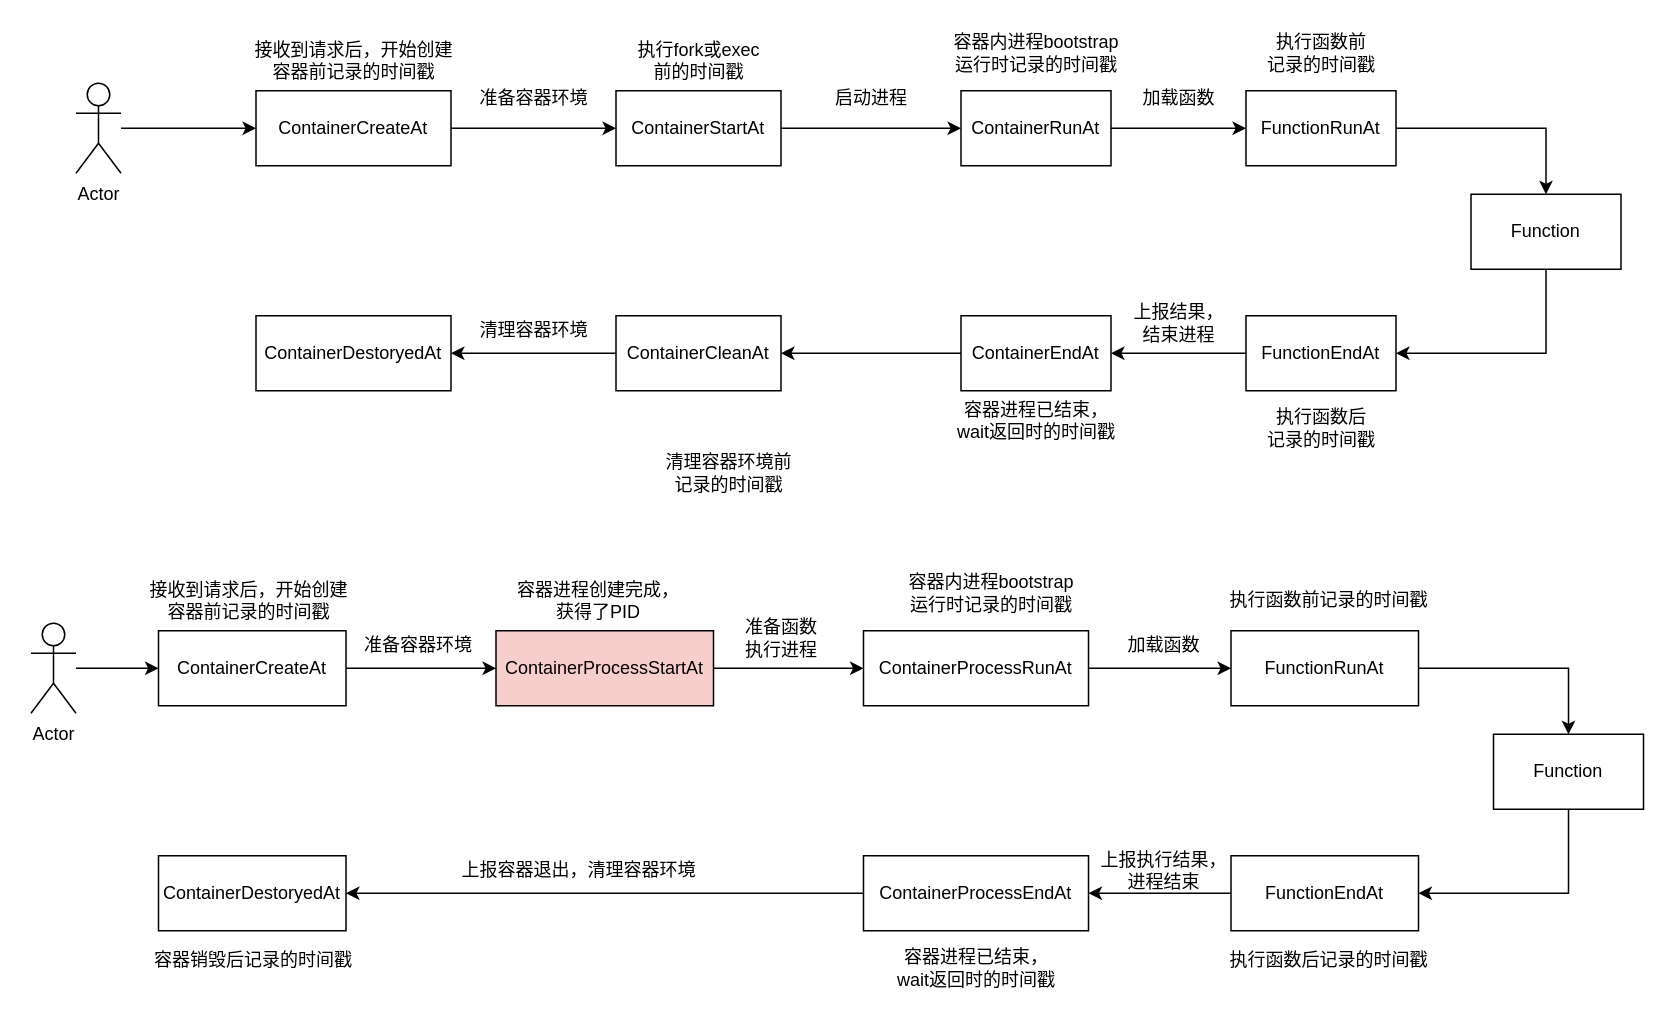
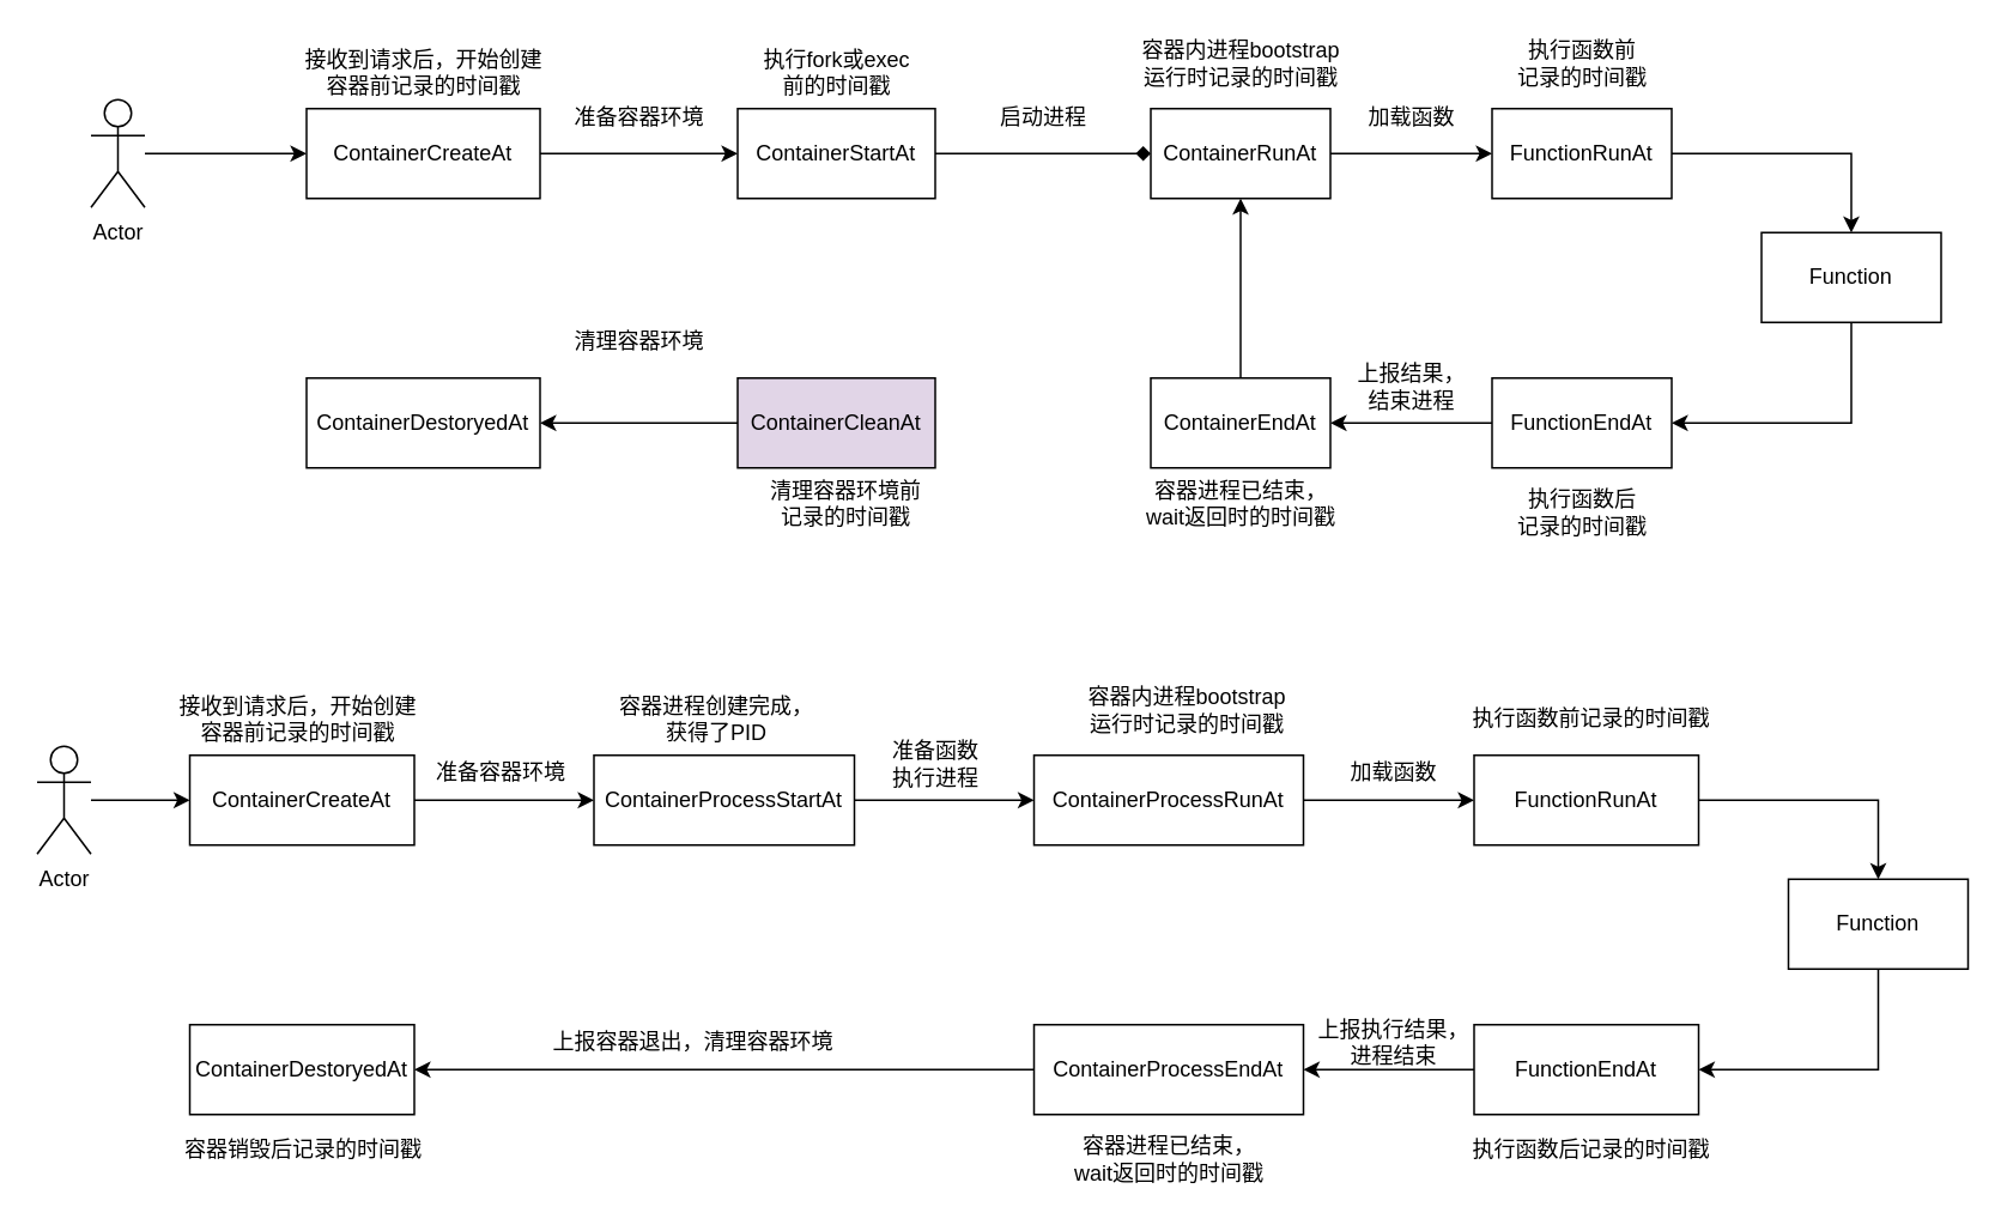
  <mxCell id="0" />
  <mxCell id="1" parent="0" />
  <mxCell id="2" style="edgeStyle=orthogonalEdgeStyle;rounded=0;orthogonalLoop=1;jettySize=auto;html=1;" edge="1" parent="1" source="3" target="21"><mxGeometry relative="1" as="geometry" /></mxCell>
  <mxCell id="3" value="ContainerCreateAt" style="rounded=0;whiteSpace=wrap;html=1;" vertex="1" parent="1"><mxGeometry x="170" y="60" width="130" height="50" as="geometry" /></mxCell>
  <mxCell id="4" style="edgeStyle=orthogonalEdgeStyle;rounded=0;orthogonalLoop=1;jettySize=auto;html=1;entryX=0;entryY=0.5;entryDx=0;entryDy=0;" edge="1" parent="1" source="5" target="3"><mxGeometry relative="1" as="geometry" /></mxCell>
  <mxCell id="5" value="Actor" style="shape=umlActor;verticalLabelPosition=bottom;verticalAlign=top;html=1;outlineConnect=0;" vertex="1" parent="1"><mxGeometry x="50" y="55" width="30" height="60" as="geometry" /></mxCell>
- <mxCell id="6" style="edgeStyle=orthogonalEdgeStyle;rounded=0;orthogonalLoop=1;jettySize=auto;html=1;exitX=1;exitY=0.5;exitDx=0;exitDy=0;" edge="1" parent="1" source="21" target="8"><mxGeometry relative="1" as="geometry"><mxPoint x="540" y="85" as="sourcePoint" /></mxGeometry></mxCell>
+ <mxCell id="6" style="edgeStyle=orthogonalEdgeStyle;rounded=0;orthogonalLoop=1;jettySize=auto;html=1;exitX=1;exitY=0.5;exitDx=0;exitDy=0;endArrow=diamond;" edge="1" parent="1" source="21" target="8"><mxGeometry relative="1" as="geometry"><mxPoint x="540" y="85" as="sourcePoint" /></mxGeometry></mxCell>
  <mxCell id="7" style="edgeStyle=orthogonalEdgeStyle;rounded=0;orthogonalLoop=1;jettySize=auto;html=1;" edge="1" parent="1" source="8" target="10"><mxGeometry relative="1" as="geometry" /></mxCell>
  <mxCell id="8" value="ContainerRunAt" style="rounded=0;whiteSpace=wrap;html=1;" vertex="1" parent="1"><mxGeometry x="640" y="60" width="100" height="50" as="geometry" /></mxCell>
  <mxCell id="9" style="edgeStyle=orthogonalEdgeStyle;rounded=0;orthogonalLoop=1;jettySize=auto;html=1;exitX=1;exitY=0.5;exitDx=0;exitDy=0;entryX=0.5;entryY=0;entryDx=0;entryDy=0;" edge="1" parent="1" source="10" target="12"><mxGeometry relative="1" as="geometry" /></mxCell>
  <mxCell id="10" value="FunctionRunAt" style="rounded=0;whiteSpace=wrap;html=1;" vertex="1" parent="1"><mxGeometry x="830" y="60" width="100" height="50" as="geometry" /></mxCell>
  <mxCell id="11" style="edgeStyle=orthogonalEdgeStyle;rounded=0;orthogonalLoop=1;jettySize=auto;html=1;entryX=1;entryY=0.5;entryDx=0;entryDy=0;" edge="1" parent="1" source="12" target="14"><mxGeometry relative="1" as="geometry"><Array as="points"><mxPoint x="1030" y="235" /></Array></mxGeometry></mxCell>
  <mxCell id="12" value="Function" style="rounded=0;whiteSpace=wrap;html=1;" vertex="1" parent="1"><mxGeometry x="980" y="129" width="100" height="50" as="geometry" /></mxCell>
  <mxCell id="13" style="edgeStyle=orthogonalEdgeStyle;rounded=0;orthogonalLoop=1;jettySize=auto;html=1;" edge="1" parent="1" source="14" target="16"><mxGeometry relative="1" as="geometry" /></mxCell>
  <mxCell id="14" value="FunctionEndAt" style="rounded=0;whiteSpace=wrap;html=1;" vertex="1" parent="1"><mxGeometry x="830" y="210" width="100" height="50" as="geometry" /></mxCell>
- <mxCell id="15" style="edgeStyle=orthogonalEdgeStyle;rounded=0;orthogonalLoop=1;jettySize=auto;html=1;" edge="1" parent="1" source="16" target="20"><mxGeometry relative="1" as="geometry" /></mxCell>
+ <mxCell id="15" style="edgeStyle=orthogonalEdgeStyle;rounded=0;orthogonalLoop=1;jettySize=auto;html=1;" edge="1" parent="1" source="16" target="8"><mxGeometry relative="1" as="geometry" /></mxCell>
  <mxCell id="16" value="ContainerEndAt" style="rounded=0;whiteSpace=wrap;html=1;" vertex="1" parent="1"><mxGeometry x="640" y="210" width="100" height="50" as="geometry" /></mxCell>
  <mxCell id="17" value="容器进程已结束，&lt;br&gt;wait返回时的时间戳" style="text;html=1;align=center;verticalAlign=middle;resizable=0;points=[];autosize=1;" vertex="1" parent="1"><mxGeometry x="630" y="265" width="120" height="30" as="geometry" /></mxCell>
  <mxCell id="18" value="执行fork或exec&lt;br&gt;前的时间戳" style="text;html=1;align=center;verticalAlign=middle;resizable=0;points=[];autosize=1;" vertex="1" parent="1"><mxGeometry x="415" y="25" width="100" height="30" as="geometry" /></mxCell>
  <mxCell id="19" style="edgeStyle=orthogonalEdgeStyle;rounded=0;orthogonalLoop=1;jettySize=auto;html=1;" edge="1" parent="1" source="20" target="31"><mxGeometry relative="1" as="geometry" /></mxCell>
- <mxCell id="20" value="ContainerCleanAt" style="rounded=0;whiteSpace=wrap;html=1;" vertex="1" parent="1"><mxGeometry x="410" y="210" width="110" height="50" as="geometry" /></mxCell>
+ <mxCell id="20" value="ContainerCleanAt" style="rounded=0;whiteSpace=wrap;html=1;fillColor=#e1d5e7;" vertex="1" parent="1"><mxGeometry x="410" y="210" width="110" height="50" as="geometry" /></mxCell>
  <mxCell id="21" value="ContainerStartAt" style="rounded=0;whiteSpace=wrap;html=1;" vertex="1" parent="1"><mxGeometry x="410" y="60" width="110" height="50" as="geometry" /></mxCell>
  <mxCell id="22" value="容器内进程bootstrap&lt;br&gt;运行时记录的时间戳" style="text;html=1;align=center;verticalAlign=middle;resizable=0;points=[];autosize=1;" vertex="1" parent="1"><mxGeometry x="625" y="20" width="130" height="30" as="geometry" /></mxCell>
  <mxCell id="23" value="准备容器环境" style="text;html=1;align=center;verticalAlign=middle;resizable=0;points=[];autosize=1;" vertex="1" parent="1"><mxGeometry x="310" y="55" width="90" height="20" as="geometry" /></mxCell>
  <mxCell id="24" value="启动进程" style="text;html=1;align=center;verticalAlign=middle;resizable=0;points=[];autosize=1;" vertex="1" parent="1"><mxGeometry x="550" y="55" width="60" height="20" as="geometry" /></mxCell>
  <mxCell id="25" value="加载函数" style="text;html=1;align=center;verticalAlign=middle;resizable=0;points=[];autosize=1;" vertex="1" parent="1"><mxGeometry x="755" y="55" width="60" height="20" as="geometry" /></mxCell>
  <mxCell id="26" value="执行函数前&lt;br&gt;记录的时间戳" style="text;html=1;align=center;verticalAlign=middle;resizable=0;points=[];autosize=1;" vertex="1" parent="1"><mxGeometry x="835" y="20" width="90" height="30" as="geometry" /></mxCell>
  <mxCell id="27" value="执行函数后&lt;br&gt;记录的时间戳" style="text;html=1;align=center;verticalAlign=middle;resizable=0;points=[];autosize=1;" vertex="1" parent="1"><mxGeometry x="835" y="270" width="90" height="30" as="geometry" /></mxCell>
  <mxCell id="28" value="接收到请求后，开始创建&lt;br&gt;容器前记录的时间戳" style="text;html=1;align=center;verticalAlign=middle;resizable=0;points=[];autosize=1;" vertex="1" parent="1"><mxGeometry x="160" y="25" width="150" height="30" as="geometry" /></mxCell>
- <mxCell id="29" value="清理容器环境前&lt;br&gt;记录的时间戳" style="text;html=1;align=center;verticalAlign=middle;resizable=0;points=[];autosize=1;" vertex="1" parent="1"><mxGeometry x="435" y="300" width="100" height="30" as="geometry" /></mxCell>
+ <mxCell id="29" value="清理容器环境前&lt;br&gt;记录的时间戳" style="text;html=1;align=center;verticalAlign=middle;resizable=0;points=[];autosize=1;" vertex="1" parent="1"><mxGeometry x="420" y="265" width="100" height="30" as="geometry" /></mxCell>
  <mxCell id="30" value="上报结果，&lt;br&gt;结束进程" style="text;html=1;align=center;verticalAlign=middle;resizable=0;points=[];autosize=1;" vertex="1" parent="1"><mxGeometry x="745" y="200" width="80" height="30" as="geometry" /></mxCell>
  <mxCell id="31" value="ContainerDestoryedAt" style="rounded=0;whiteSpace=wrap;html=1;" vertex="1" parent="1"><mxGeometry x="170" y="210" width="130" height="50" as="geometry" /></mxCell>
- <mxCell id="32" value="清理容器环境" style="text;html=1;align=center;verticalAlign=middle;resizable=0;points=[];autosize=1;" vertex="1" parent="1"><mxGeometry x="310" y="210" width="90" height="20" as="geometry" /></mxCell>
+ <mxCell id="32" value="清理容器环境" style="text;html=1;align=center;verticalAlign=middle;resizable=0;points=[];autosize=1;" vertex="1" parent="1"><mxGeometry x="310" y="180" width="90" height="20" as="geometry" /></mxCell>
  <mxCell id="33" style="edgeStyle=orthogonalEdgeStyle;rounded=0;orthogonalLoop=1;jettySize=auto;html=1;entryX=0;entryY=0.5;entryDx=0;entryDy=0;" edge="1" parent="1" source="58" target="38"><mxGeometry relative="1" as="geometry"><mxPoint x="425" y="445" as="targetPoint" /></mxGeometry></mxCell>
  <mxCell id="34" value="ContainerCreateAt" style="rounded=0;whiteSpace=wrap;html=1;" vertex="1" parent="1"><mxGeometry x="105" y="420" width="125" height="50" as="geometry" /></mxCell>
  <mxCell id="35" style="edgeStyle=orthogonalEdgeStyle;rounded=0;orthogonalLoop=1;jettySize=auto;html=1;entryX=0;entryY=0.5;entryDx=0;entryDy=0;" edge="1" parent="1" source="36" target="34"><mxGeometry relative="1" as="geometry" /></mxCell>
  <mxCell id="36" value="Actor" style="shape=umlActor;verticalLabelPosition=bottom;verticalAlign=top;html=1;outlineConnect=0;" vertex="1" parent="1"><mxGeometry x="20" y="415" width="30" height="60" as="geometry" /></mxCell>
  <mxCell id="37" style="edgeStyle=orthogonalEdgeStyle;rounded=0;orthogonalLoop=1;jettySize=auto;html=1;" edge="1" parent="1" source="38" target="40"><mxGeometry relative="1" as="geometry" /></mxCell>
  <mxCell id="38" value="ContainerProcessRunAt" style="rounded=0;whiteSpace=wrap;html=1;" vertex="1" parent="1"><mxGeometry x="575" y="420" width="150" height="50" as="geometry" /></mxCell>
  <mxCell id="39" style="edgeStyle=orthogonalEdgeStyle;rounded=0;orthogonalLoop=1;jettySize=auto;html=1;exitX=1;exitY=0.5;exitDx=0;exitDy=0;entryX=0.5;entryY=0;entryDx=0;entryDy=0;" edge="1" parent="1" source="40" target="42"><mxGeometry relative="1" as="geometry" /></mxCell>
  <mxCell id="40" value="FunctionRunAt" style="rounded=0;whiteSpace=wrap;html=1;" vertex="1" parent="1"><mxGeometry x="820" y="420" width="125" height="50" as="geometry" /></mxCell>
  <mxCell id="41" style="edgeStyle=orthogonalEdgeStyle;rounded=0;orthogonalLoop=1;jettySize=auto;html=1;entryX=1;entryY=0.5;entryDx=0;entryDy=0;" edge="1" parent="1" source="42" target="44"><mxGeometry relative="1" as="geometry"><Array as="points"><mxPoint x="1045" y="595" /></Array></mxGeometry></mxCell>
  <mxCell id="42" value="Function" style="rounded=0;whiteSpace=wrap;html=1;" vertex="1" parent="1"><mxGeometry x="995" y="489" width="100" height="50" as="geometry" /></mxCell>
  <mxCell id="43" style="edgeStyle=orthogonalEdgeStyle;rounded=0;orthogonalLoop=1;jettySize=auto;html=1;" edge="1" parent="1" source="44" target="46"><mxGeometry relative="1" as="geometry" /></mxCell>
  <mxCell id="44" value="FunctionEndAt" style="rounded=0;whiteSpace=wrap;html=1;" vertex="1" parent="1"><mxGeometry x="820" y="570" width="125" height="50" as="geometry" /></mxCell>
  <mxCell id="45" style="edgeStyle=orthogonalEdgeStyle;rounded=0;orthogonalLoop=1;jettySize=auto;html=1;" edge="1" parent="1" source="46" target="48"><mxGeometry relative="1" as="geometry" /></mxCell>
  <mxCell id="46" value="ContainerProcessEndAt" style="rounded=0;whiteSpace=wrap;html=1;" vertex="1" parent="1"><mxGeometry x="575" y="570" width="150" height="50" as="geometry" /></mxCell>
  <mxCell id="47" value="容器进程已结束，&lt;br&gt;wait返回时的时间戳" style="text;html=1;align=center;verticalAlign=middle;resizable=0;points=[];autosize=1;" vertex="1" parent="1"><mxGeometry x="590" y="630" width="120" height="30" as="geometry" /></mxCell>
  <mxCell id="48" value="ContainerDestoryedAt" style="rounded=0;whiteSpace=wrap;html=1;" vertex="1" parent="1"><mxGeometry x="105" y="570" width="125" height="50" as="geometry" /></mxCell>
  <mxCell id="49" value="容器内进程bootstrap&lt;br&gt;运行时记录的时间戳" style="text;html=1;align=center;verticalAlign=middle;resizable=0;points=[];autosize=1;" vertex="1" parent="1"><mxGeometry x="595" y="380" width="130" height="30" as="geometry" /></mxCell>
  <mxCell id="50" value="准备容器环境" style="text;html=1;align=center;verticalAlign=middle;resizable=0;points=[];autosize=1;" vertex="1" parent="1"><mxGeometry x="232.5" y="420" width="90" height="20" as="geometry" /></mxCell>
  <mxCell id="51" value="加载函数" style="text;html=1;align=center;verticalAlign=middle;resizable=0;points=[];autosize=1;" vertex="1" parent="1"><mxGeometry x="745" y="420" width="60" height="20" as="geometry" /></mxCell>
  <mxCell id="52" value="执行函数前记录的时间戳" style="text;html=1;align=center;verticalAlign=middle;resizable=0;points=[];autosize=1;" vertex="1" parent="1"><mxGeometry x="810" y="390" width="150" height="20" as="geometry" /></mxCell>
  <mxCell id="53" value="执行函数后记录的时间戳" style="text;html=1;align=center;verticalAlign=middle;resizable=0;points=[];autosize=1;" vertex="1" parent="1"><mxGeometry x="810" y="630" width="150" height="20" as="geometry" /></mxCell>
  <mxCell id="54" value="接收到请求后，开始创建&lt;br&gt;容器前记录的时间戳" style="text;html=1;align=center;verticalAlign=middle;resizable=0;points=[];autosize=1;" vertex="1" parent="1"><mxGeometry x="90" y="385" width="150" height="30" as="geometry" /></mxCell>
  <mxCell id="55" value="容器销毁后记录的时间戳" style="text;html=1;align=center;verticalAlign=middle;resizable=0;points=[];autosize=1;" vertex="1" parent="1"><mxGeometry x="92.5" y="630" width="150" height="20" as="geometry" /></mxCell>
  <mxCell id="56" value="上报执行结果，&lt;br&gt;进程结束" style="text;html=1;align=center;verticalAlign=middle;resizable=0;points=[];autosize=1;" vertex="1" parent="1"><mxGeometry x="725" y="565" width="100" height="30" as="geometry" /></mxCell>
  <mxCell id="57" value="上报容器退出，清理容器环境" style="text;html=1;align=center;verticalAlign=middle;resizable=0;points=[];autosize=1;" vertex="1" parent="1"><mxGeometry x="300" y="570" width="170" height="20" as="geometry" /></mxCell>
- <mxCell id="58" value="ContainerProcessStartAt" style="rounded=0;whiteSpace=wrap;html=1;fillColor=#f8cecc;" vertex="1" parent="1"><mxGeometry x="330" y="420" width="145" height="50" as="geometry" /></mxCell>
+ <mxCell id="58" value="ContainerProcessStartAt" style="rounded=0;whiteSpace=wrap;html=1;" vertex="1" parent="1"><mxGeometry x="330" y="420" width="145" height="50" as="geometry" /></mxCell>
  <mxCell id="59" style="edgeStyle=orthogonalEdgeStyle;rounded=0;orthogonalLoop=1;jettySize=auto;html=1;entryX=0;entryY=0.5;entryDx=0;entryDy=0;" edge="1" parent="1" source="34" target="58"><mxGeometry relative="1" as="geometry"><mxPoint x="280" y="445" as="sourcePoint" /><mxPoint x="590" y="445" as="targetPoint" /></mxGeometry></mxCell>
  <mxCell id="60" value="容器进程创建完成，&lt;br&gt;获得了PID" style="text;html=1;align=center;verticalAlign=middle;resizable=0;points=[];autosize=1;" vertex="1" parent="1"><mxGeometry x="337.5" y="385" width="120" height="30" as="geometry" /></mxCell>
  <mxCell id="61" value="准备函数&lt;br&gt;执行进程" style="text;html=1;align=center;verticalAlign=middle;resizable=0;points=[];autosize=1;" vertex="1" parent="1"><mxGeometry x="490" y="410" width="60" height="30" as="geometry" /></mxCell>
